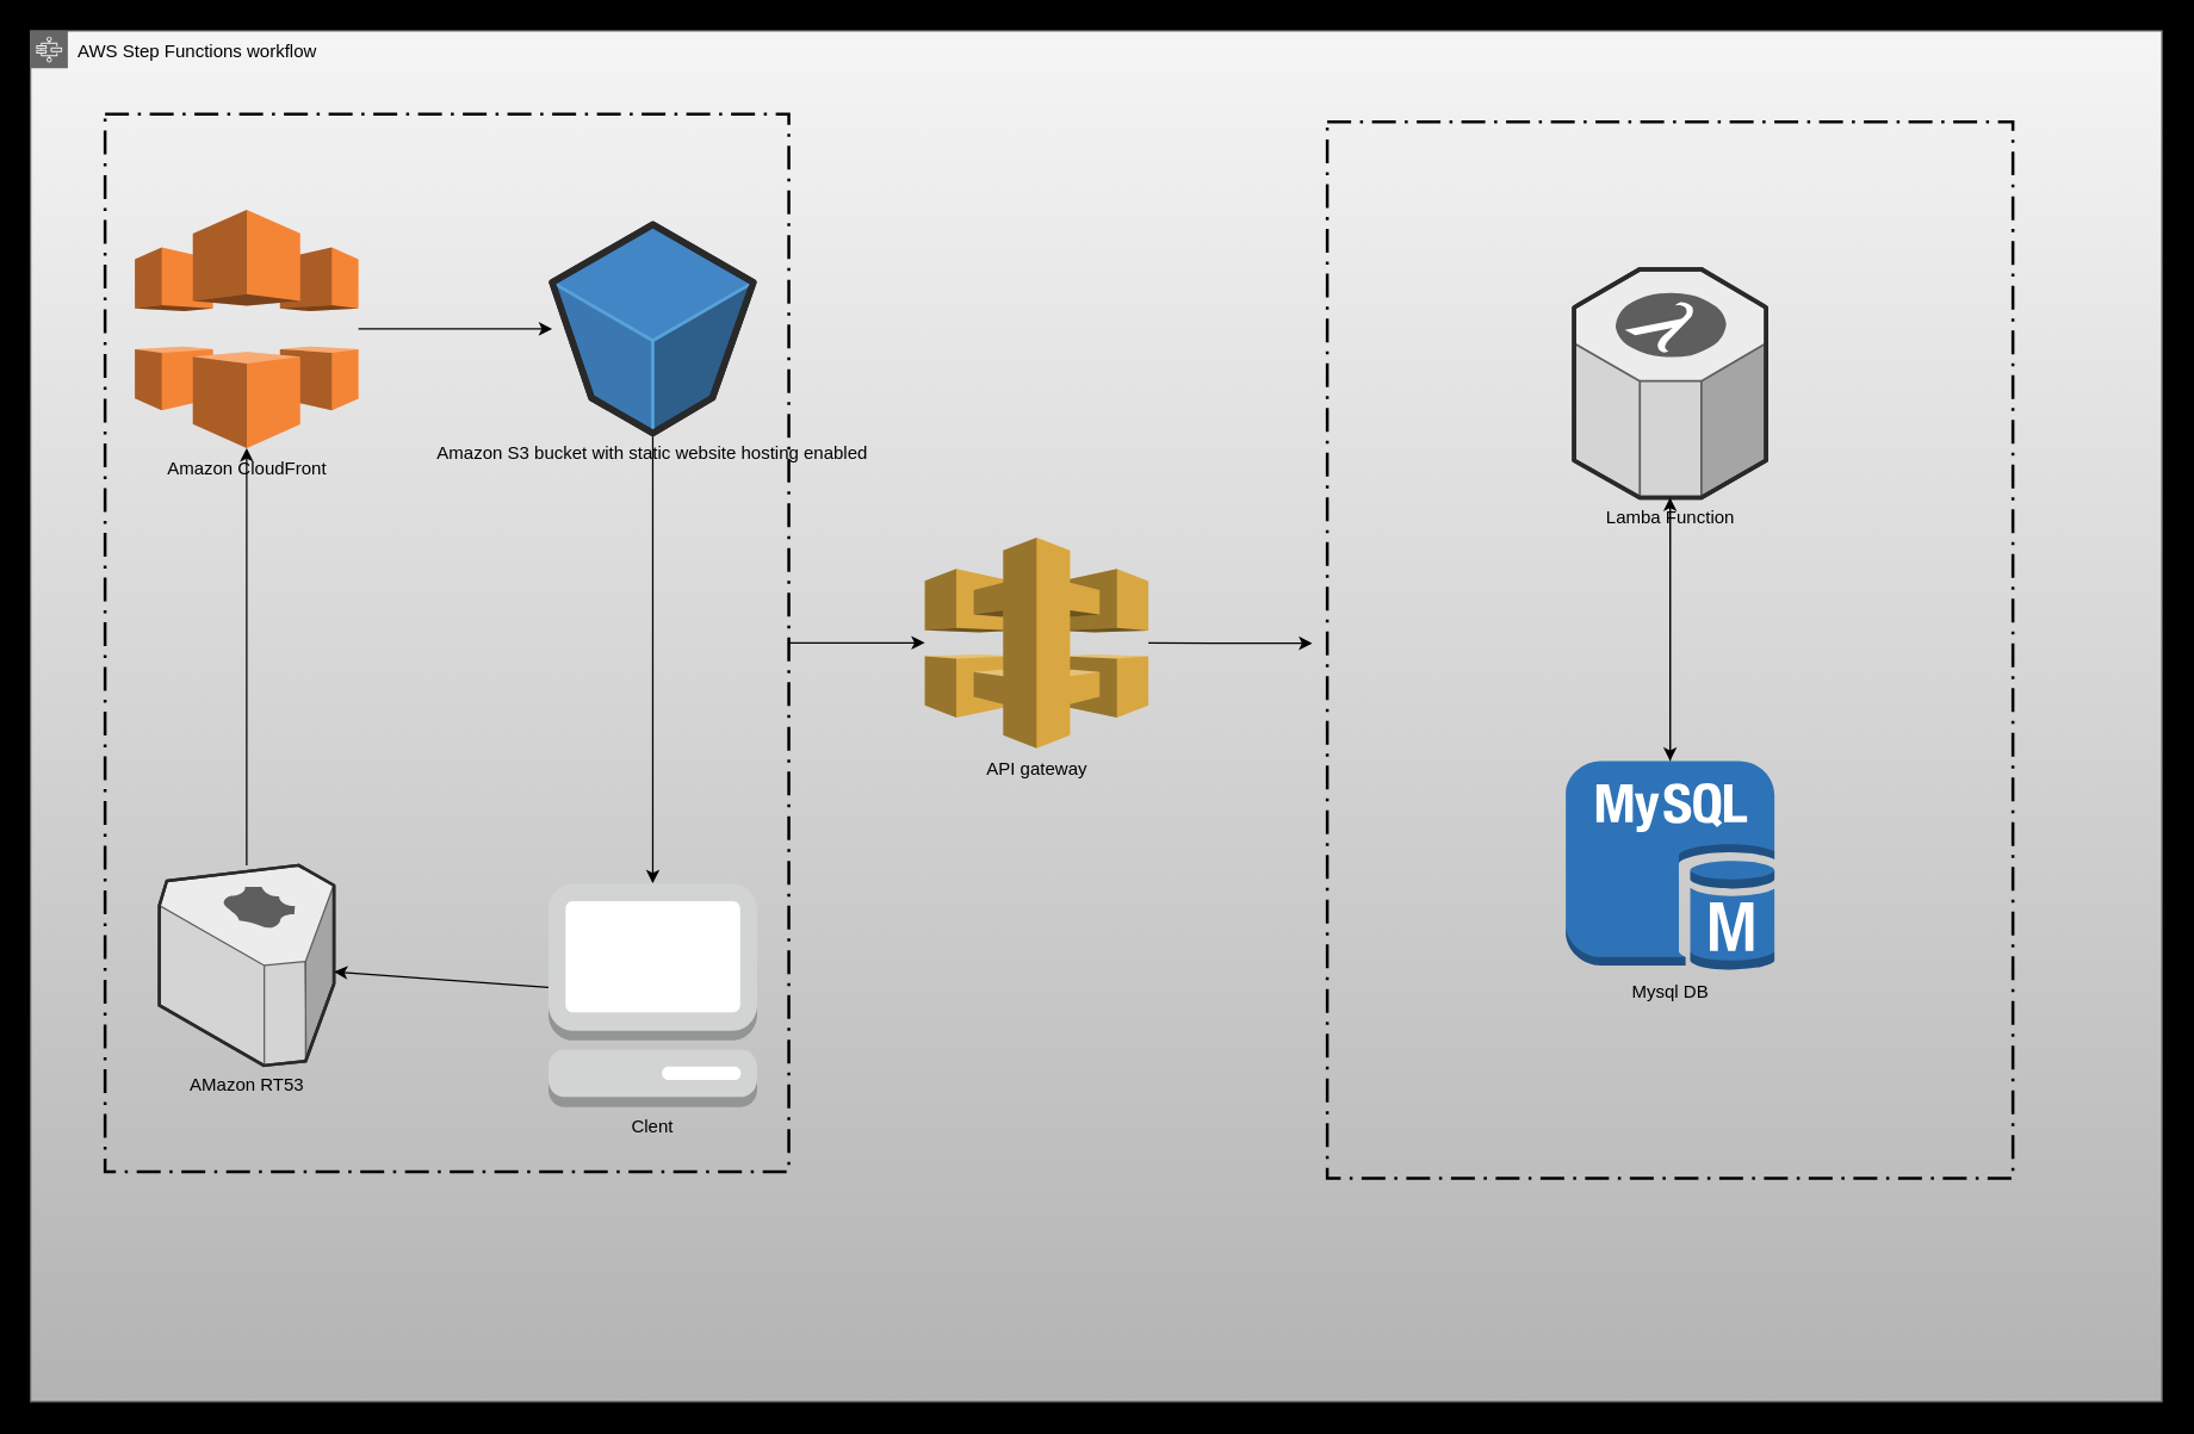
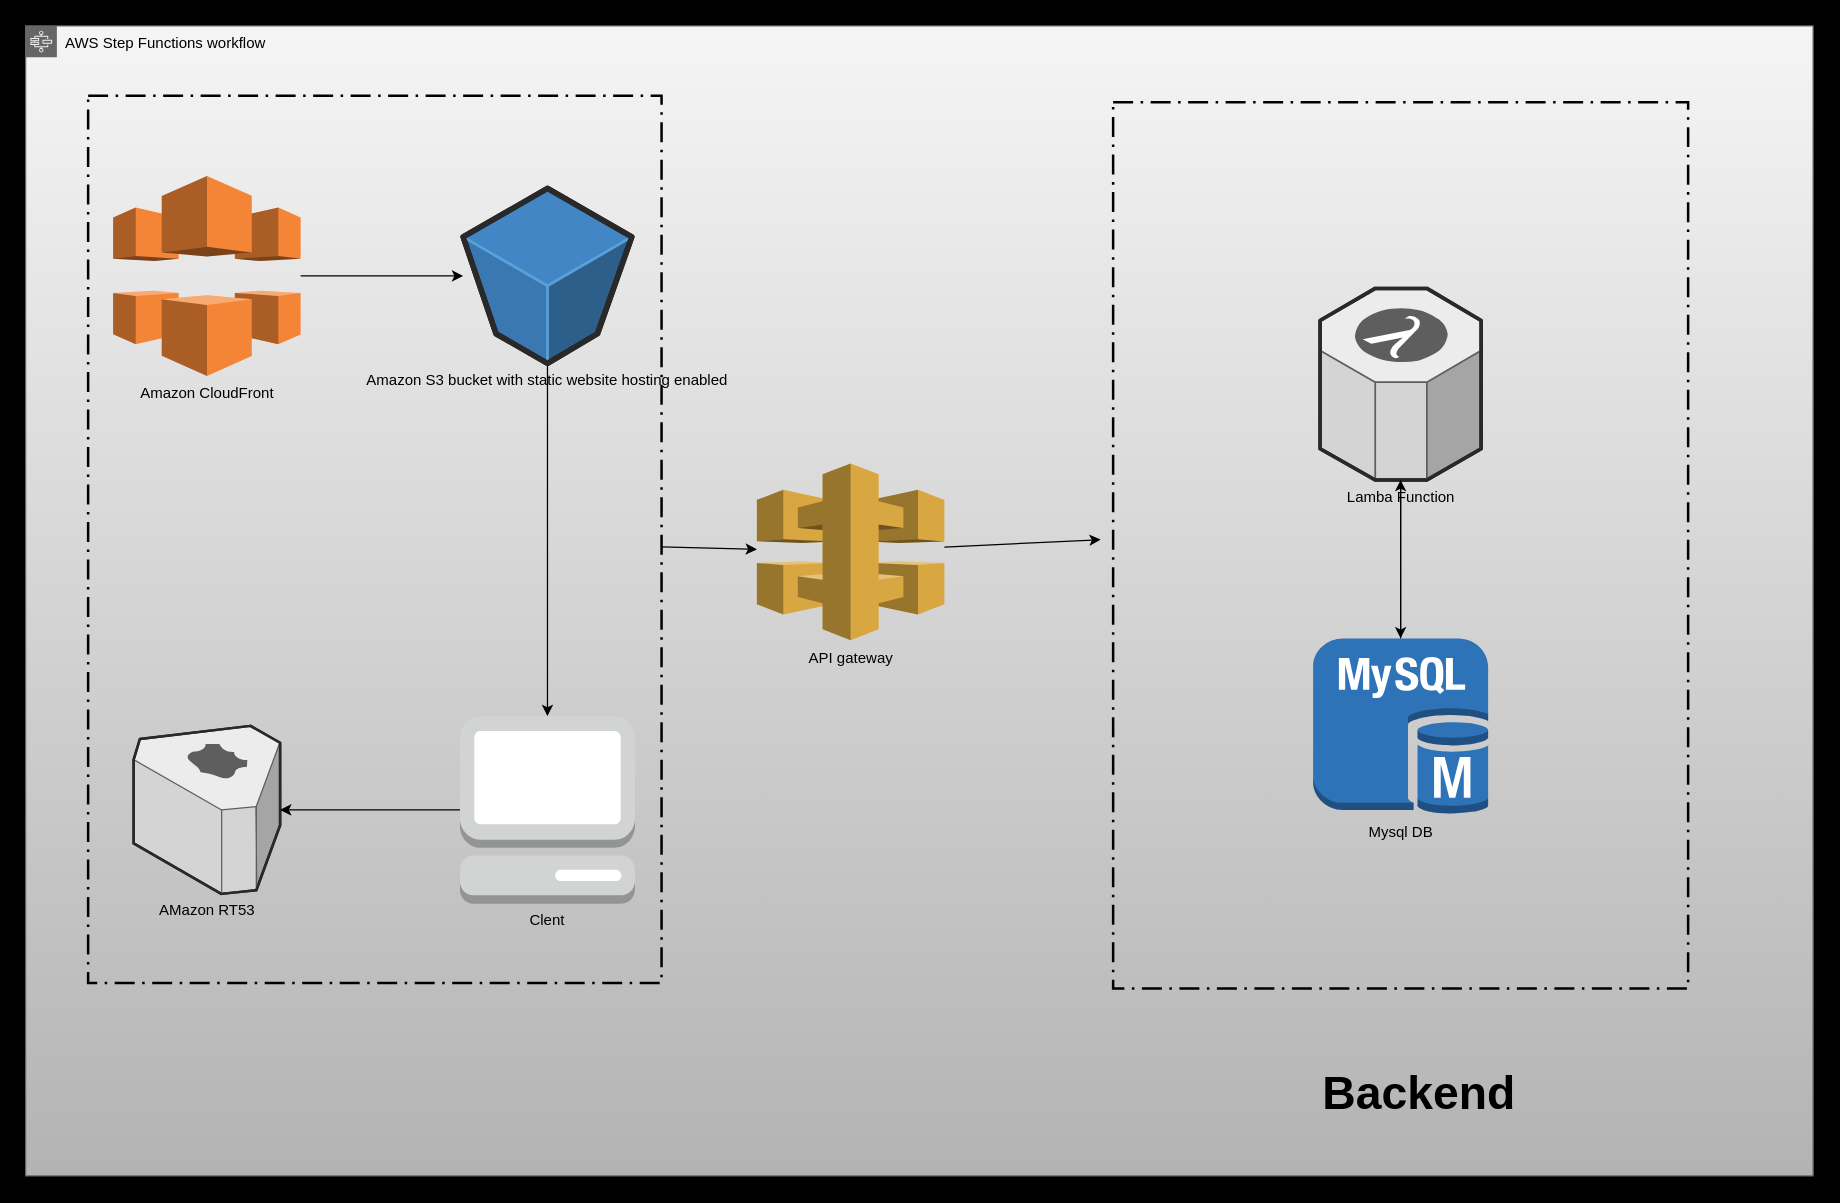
  <mxCell id="0" />
  <mxCell id="1" parent="0" />
  <mxCell id="2" value="AWS Step Functions workflow" style="points=[[0,0],[0.25,0],[0.5,0],[0.75,0],[1,0],[1,0.25],[1,0.5],[1,0.75],[1,1],[0.75,1],[0.5,1],[0.25,1],[0,1],[0,0.75],[0,0.5],[0,0.25]];outlineConnect=0;html=1;whiteSpace=wrap;fontSize=12;fontStyle=0;container=1;pointerEvents=0;collapsible=0;recursiveResize=0;shape=mxgraph.aws4.group;grIcon=mxgraph.aws4.group_aws_step_functions_workflow;strokeColor=#666666;fillColor=#f5f5f5;verticalAlign=top;align=left;spacingLeft=30;dashed=0;shadow=0;gradientColor=#b3b3b3;rounded=0;" vertex="1" parent="1"><mxGeometry x="20" y="20" width="1430" height="920" as="geometry" /></mxCell>
  <mxCell id="3" value="" style="rounded=0;arcSize=10;dashed=1;fillColor=none;gradientColor=none;dashPattern=8 3 1 3;strokeWidth=2;" vertex="1" parent="2"><mxGeometry x="50" y="55.87" width="458.75" height="709.75" as="geometry" /></mxCell>
  <mxCell id="4" value="" style="rounded=0;arcSize=10;dashed=1;fillColor=none;gradientColor=none;dashPattern=8 3 1 3;strokeWidth=2;" vertex="1" parent="2"><mxGeometry x="870" y="61" width="460" height="709" as="geometry" /></mxCell>
  <mxCell id="5" style="edgeStyle=none;rounded=0;orthogonalLoop=1;jettySize=auto;html=1;" edge="1" parent="2" source="6" target="17"><mxGeometry relative="1" as="geometry" /></mxCell>
  <mxCell id="6" value="Amazon S3 bucket with static website hosting enabled" style="verticalLabelPosition=bottom;html=1;verticalAlign=top;strokeWidth=1;align=center;outlineConnect=0;dashed=0;outlineConnect=0;shape=mxgraph.aws3d.s3Bucket;fillColor=#4286c5;strokeColor=#57A2D8;aspect=fixed;rounded=0;" vertex="1" parent="2"><mxGeometry x="350" y="130" width="134.95" height="140" as="geometry" /></mxCell>
  <mxCell id="7" style="edgeStyle=none;rounded=0;orthogonalLoop=1;jettySize=auto;html=1;" edge="1" parent="2" source="8" target="19"><mxGeometry relative="1" as="geometry" /></mxCell>
- <mxCell id="8" value="Lamba Function" style="verticalLabelPosition=bottom;html=1;verticalAlign=top;strokeWidth=1;align=center;outlineConnect=0;dashed=0;outlineConnect=0;shape=mxgraph.aws3d.lambda;fillColor=#ECECEC;strokeColor=#5E5E5E;aspect=fixed;rounded=0;" vertex="1" parent="2"><mxGeometry x="1035.58" y="160" width="128.84" height="153.35" as="geometry" /></mxCell>
+ <mxCell id="8" value="Lamba Function" style="verticalLabelPosition=bottom;html=1;verticalAlign=top;strokeWidth=1;align=center;outlineConnect=0;dashed=0;outlineConnect=0;shape=mxgraph.aws3d.lambda;fillColor=#ECECEC;strokeColor=#5E5E5E;aspect=fixed;rounded=0;" vertex="1" parent="2"><mxGeometry x="1035.58" y="210" width="128.84" height="153.35" as="geometry" /></mxCell>
  <mxCell id="9" style="edgeStyle=none;rounded=0;orthogonalLoop=1;jettySize=auto;html=1;" edge="1" parent="2" source="10"><mxGeometry relative="1" as="geometry"><mxPoint x="860" y="411" as="targetPoint" /></mxGeometry></mxCell>
- <mxCell id="10" value="API gateway" style="outlineConnect=0;dashed=0;verticalLabelPosition=bottom;verticalAlign=top;align=center;html=1;shape=mxgraph.aws3.api_gateway;fillColor=#D9A741;gradientColor=none;rounded=0;" parent="2" vertex="1"><mxGeometry x="600" y="340" width="150" height="141.5" as="geometry" /></mxCell>
+ <mxCell id="10" value="API gateway" style="outlineConnect=0;dashed=0;verticalLabelPosition=bottom;verticalAlign=top;align=center;html=1;shape=mxgraph.aws3.api_gateway;fillColor=#D9A741;gradientColor=none;rounded=0;" parent="2" vertex="1"><mxGeometry x="585" y="350" width="150" height="141.5" as="geometry" /></mxCell>
  <mxCell id="11" style="edgeStyle=none;rounded=0;orthogonalLoop=1;jettySize=auto;html=1;" edge="1" parent="2" source="12" target="6"><mxGeometry relative="1" as="geometry" /></mxCell>
  <mxCell id="12" value="Amazon CloudFront" style="outlineConnect=0;dashed=0;verticalLabelPosition=bottom;verticalAlign=top;align=center;html=1;shape=mxgraph.aws3.cloudfront;fillColor=#F58536;gradientColor=none;rounded=0;" vertex="1" parent="2"><mxGeometry x="70" y="120" width="150" height="160" as="geometry" /></mxCell>
- <mxCell id="13" style="edgeStyle=none;rounded=0;orthogonalLoop=1;jettySize=auto;html=1;entryX=0.5;entryY=1;entryDx=0;entryDy=0;entryPerimeter=0;" edge="1" parent="2" source="14" target="12"><mxGeometry relative="1" as="geometry" /></mxCell>
  <mxCell id="14" value="AMazon RT53" style="verticalLabelPosition=bottom;html=1;verticalAlign=top;strokeWidth=1;align=center;outlineConnect=0;dashed=0;outlineConnect=0;shape=mxgraph.aws3d.route53;fillColor=#ECECEC;strokeColor=#5E5E5E;aspect=fixed;rounded=0;" vertex="1" parent="2"><mxGeometry x="86.42" y="560" width="117.17" height="134.4" as="geometry" /></mxCell>
  <mxCell id="15" style="edgeStyle=none;rounded=0;orthogonalLoop=1;jettySize=auto;html=1;" edge="1" parent="2" source="3" target="10"><mxGeometry relative="1" as="geometry" /></mxCell>
  <mxCell id="16" style="edgeStyle=none;rounded=0;orthogonalLoop=1;jettySize=auto;html=1;" edge="1" parent="2" source="17" target="14"><mxGeometry relative="1" as="geometry" /></mxCell>
- <mxCell id="17" value="Clent" style="outlineConnect=0;dashed=0;verticalLabelPosition=bottom;verticalAlign=top;align=center;html=1;shape=mxgraph.aws3.management_console;fillColor=#D2D3D3;gradientColor=none;rounded=0;" vertex="1" parent="2"><mxGeometry x="347.48" y="572.2" width="140" height="150" as="geometry" /></mxCell>
+ <mxCell id="17" value="Clent" style="outlineConnect=0;dashed=0;verticalLabelPosition=bottom;verticalAlign=top;align=center;html=1;shape=mxgraph.aws3.management_console;fillColor=#D2D3D3;gradientColor=none;rounded=0;" vertex="1" parent="2"><mxGeometry x="347.48" y="552.2" width="140" height="150" as="geometry" /></mxCell>
  <mxCell id="18" style="edgeStyle=none;rounded=0;orthogonalLoop=1;jettySize=auto;html=1;" edge="1" parent="2" source="19" target="8"><mxGeometry relative="1" as="geometry" /></mxCell>
  <mxCell id="19" value="Mysql DB" style="outlineConnect=0;dashed=0;verticalLabelPosition=bottom;verticalAlign=top;align=center;html=1;shape=mxgraph.aws3.mysql_db_instance;fillColor=#2E73B8;gradientColor=none;rounded=0;" vertex="1" parent="2"><mxGeometry x="1030" y="490" width="140" height="140.7" as="geometry" /></mxCell>
+ <mxCell id="20" value="Backend" style="text;html=1;strokeColor=none;fillColor=none;align=center;verticalAlign=middle;whiteSpace=wrap;rounded=0;shadow=0;sketch=0;fontStyle=1;fontSize=37;" vertex="1" parent="2"><mxGeometry x="1030" y="810" width="170" height="90" as="geometry" /></mxCell>
